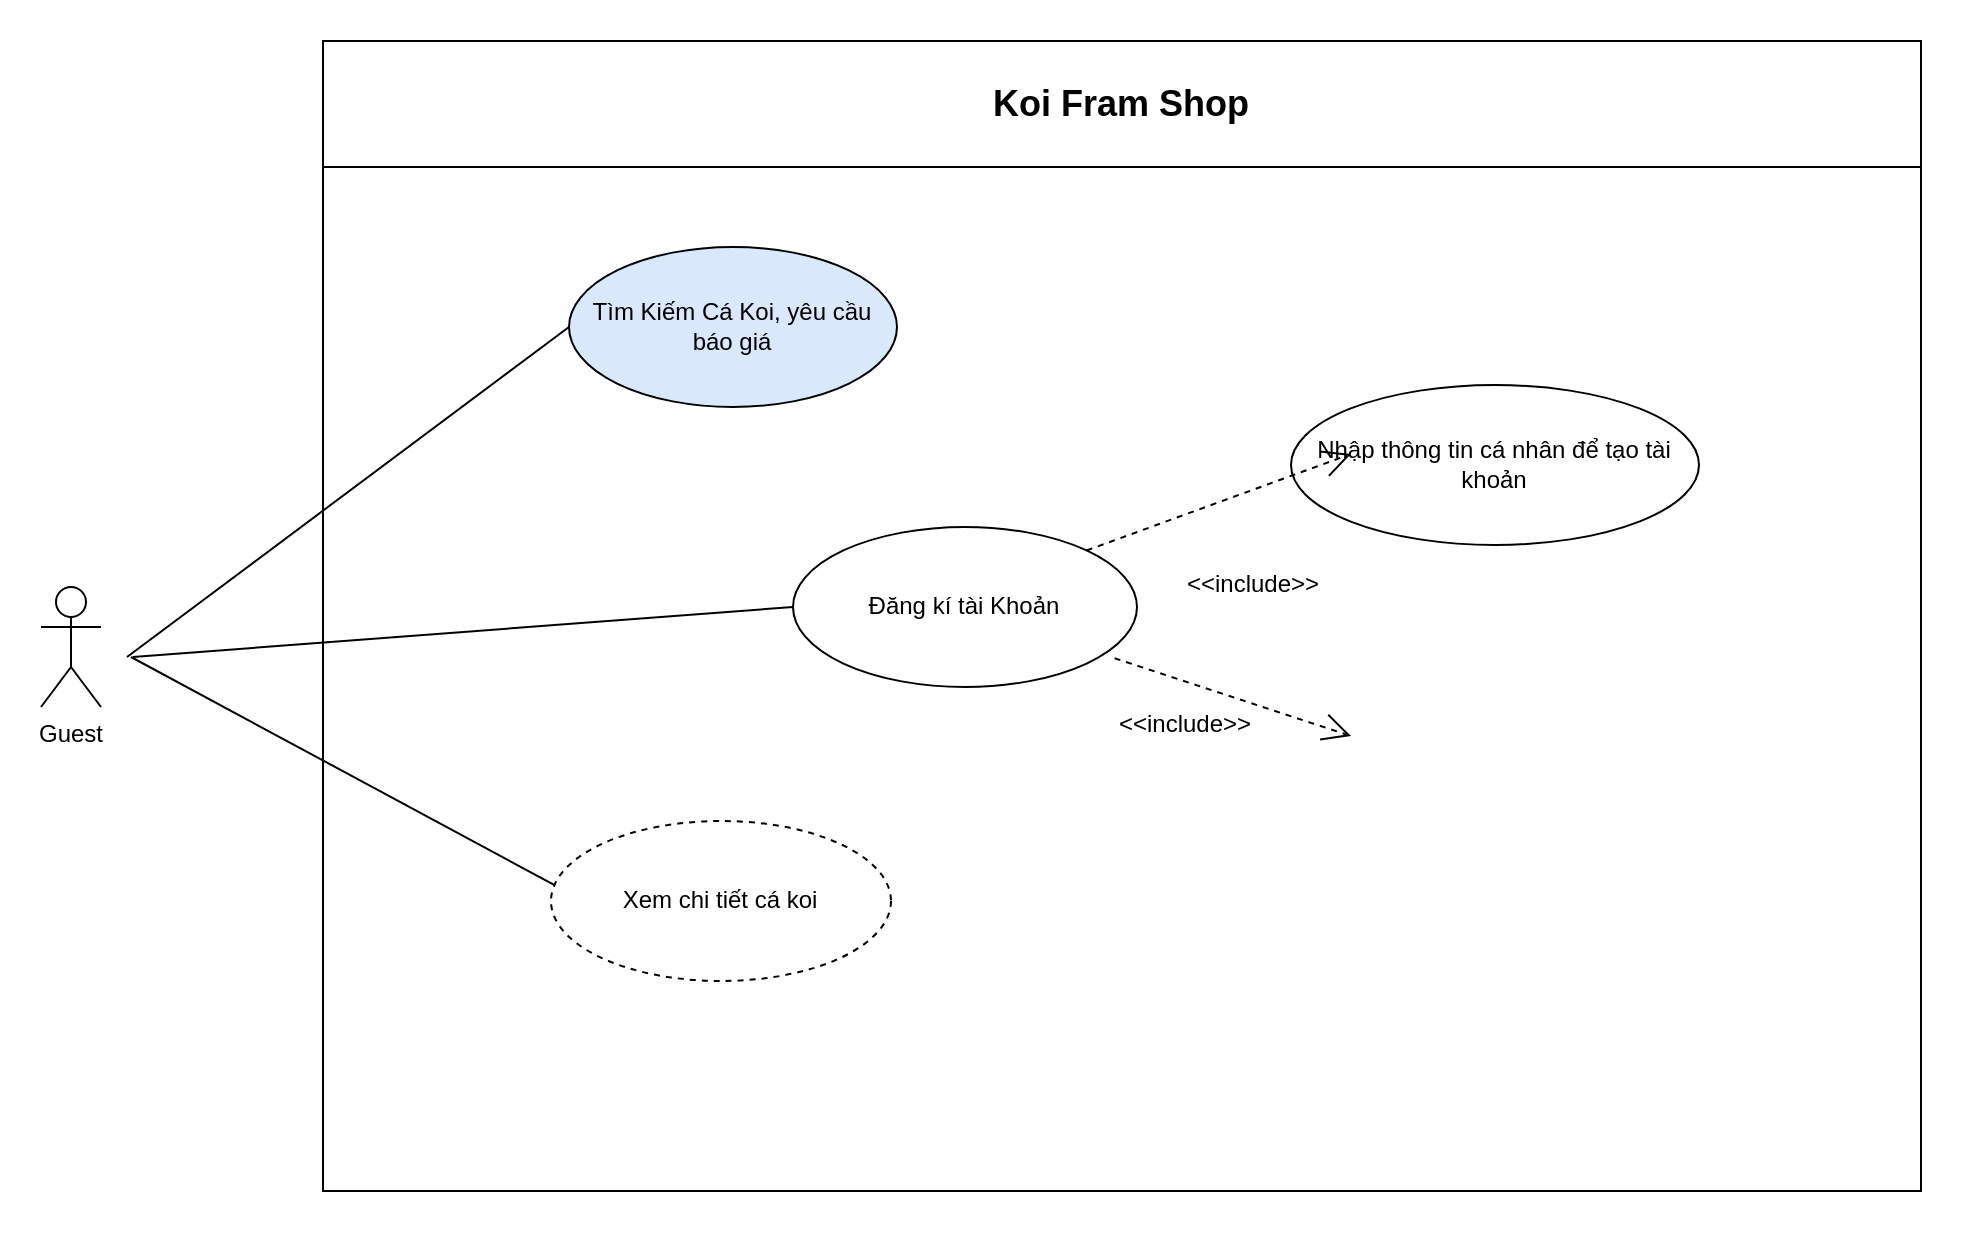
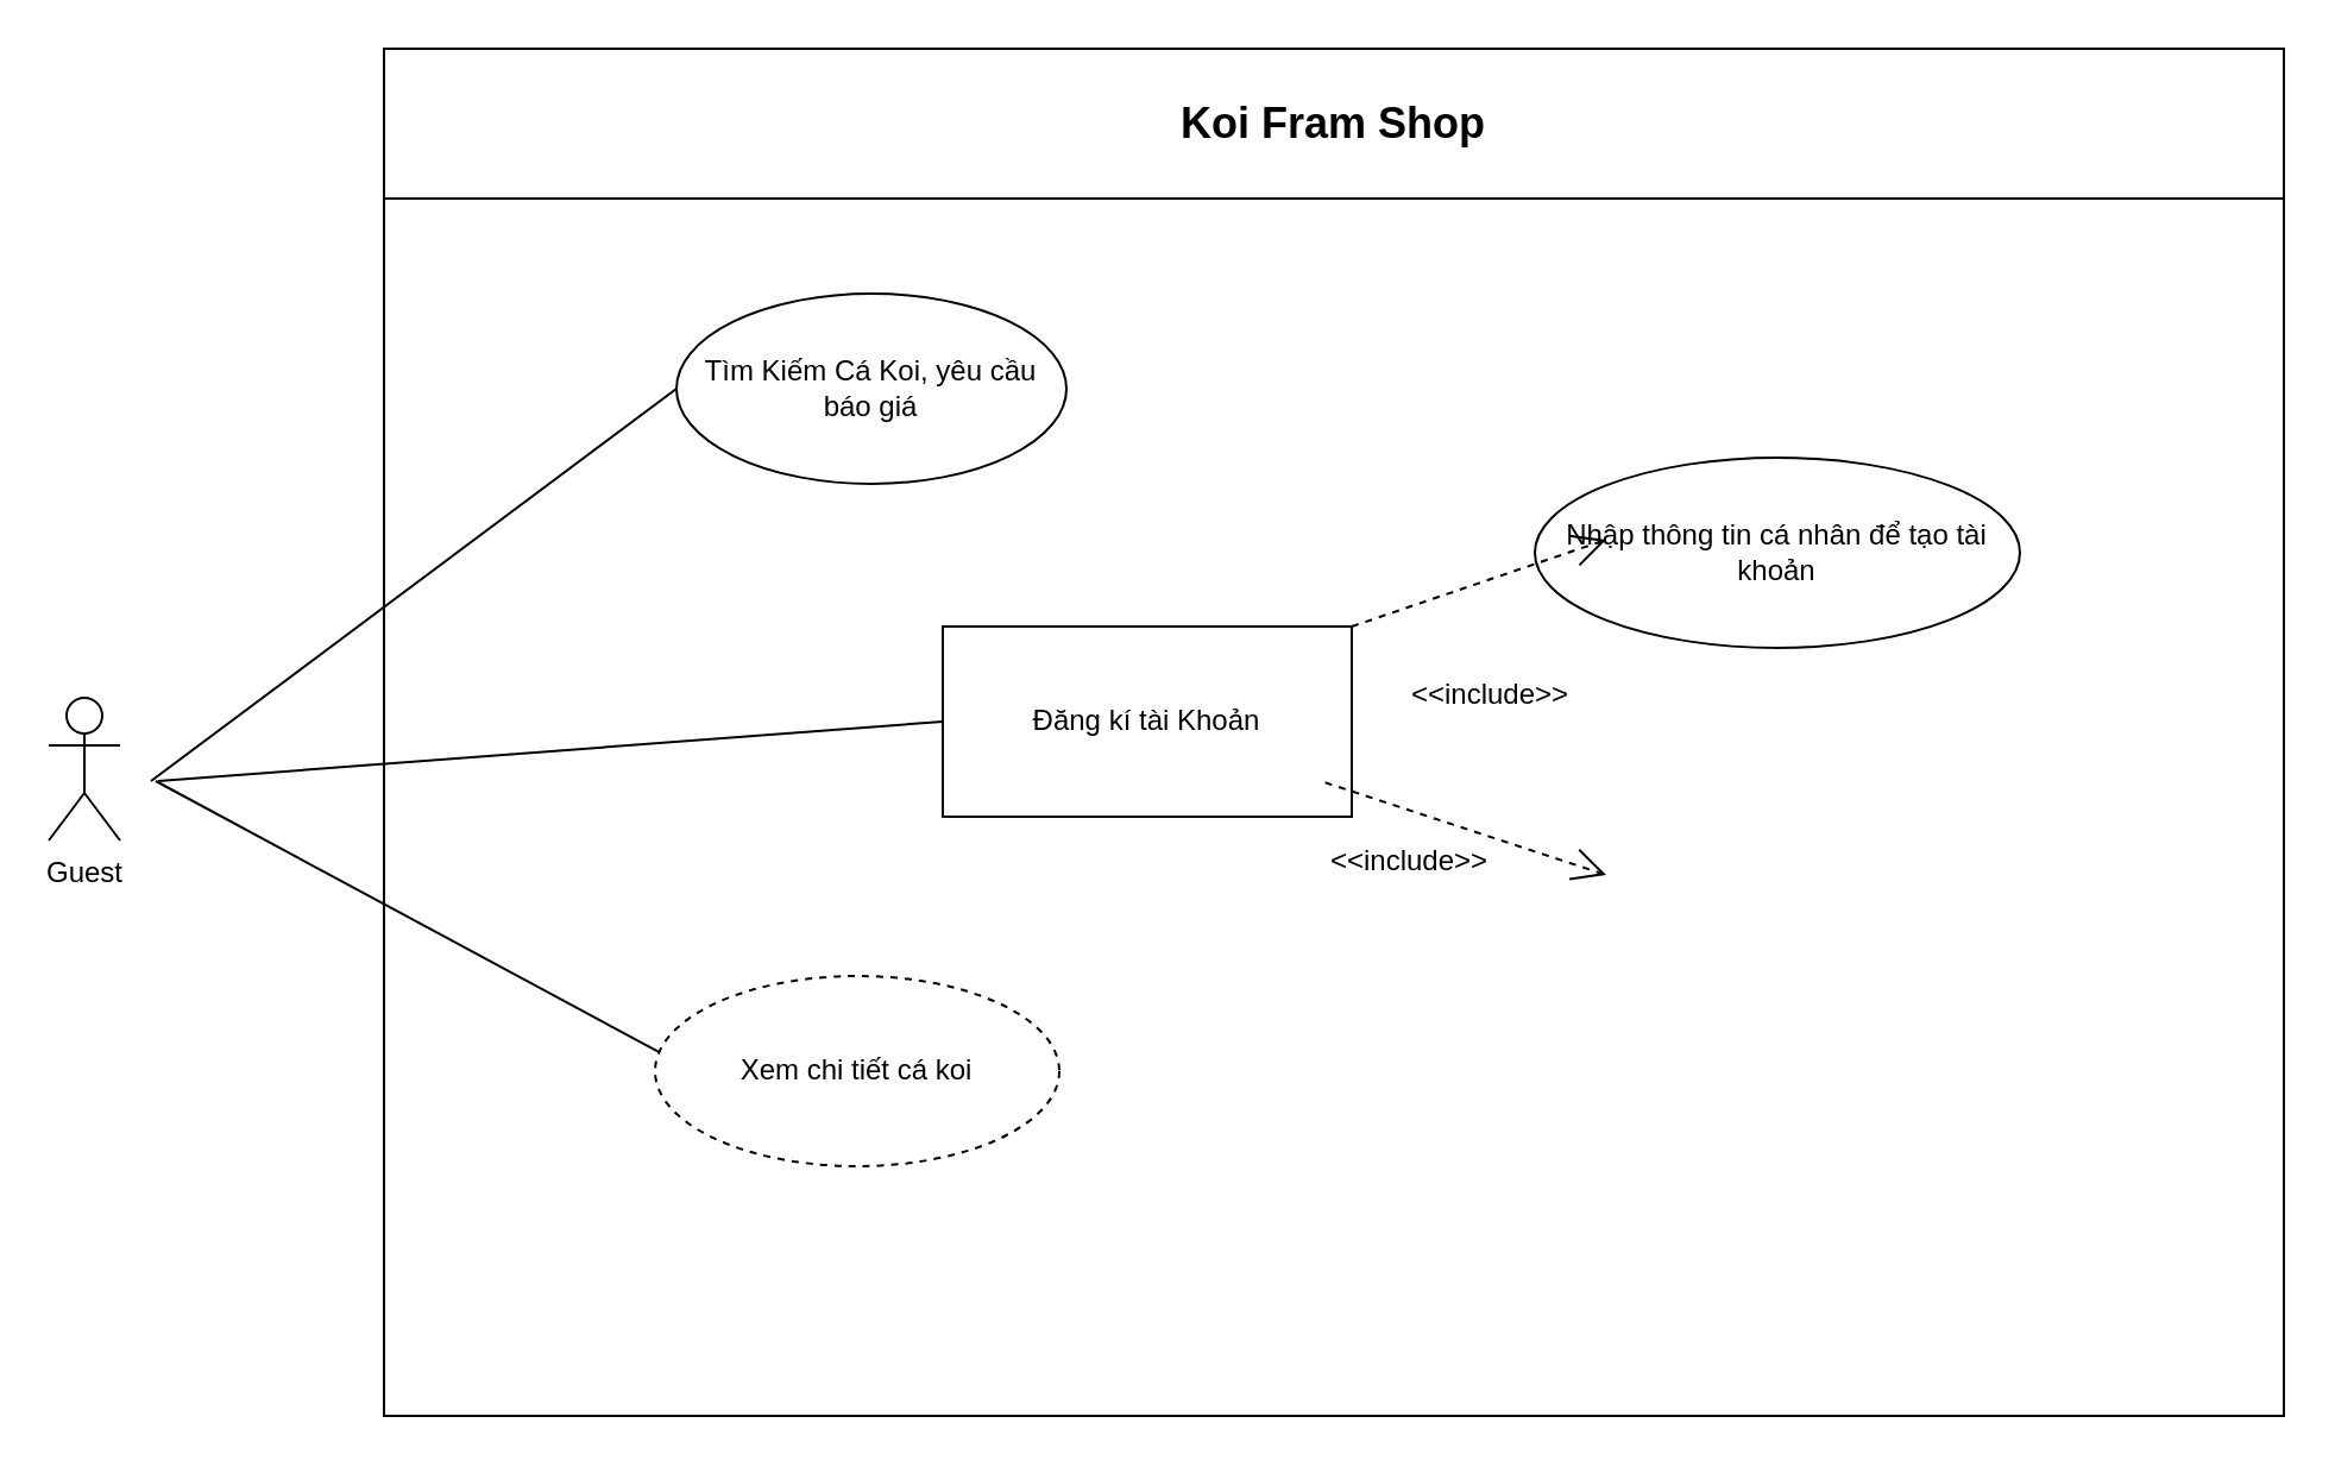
  <mxCell id="0" />
  <mxCell id="1" parent="0" />
  <mxCell id="2" value="&lt;font style=&quot;font-size: 18px;&quot;&gt;Koi Fram Shop&lt;/font&gt;" style="swimlane;whiteSpace=wrap;html=1;startSize=63;" vertex="1" parent="1"><mxGeometry x="161" y="20" width="799" height="575" as="geometry" /></mxCell>
- <mxCell id="3" value="Tìm Kiếm Cá Koi, yêu cầu báo giá" style="ellipse;whiteSpace=wrap;html=1;fillColor=#dae8fc;" vertex="1" parent="2"><mxGeometry x="123" y="103" width="164" height="80" as="geometry" /></mxCell>
- <mxCell id="4" value="Đăng kí tài Khoản" style="ellipse;whiteSpace=wrap;html=1;" vertex="1" parent="2"><mxGeometry x="235" y="243" width="172" height="80" as="geometry" /></mxCell>
+ <mxCell id="3" value="Tìm Kiếm Cá Koi, yêu cầu báo giá" style="ellipse;whiteSpace=wrap;html=1;" vertex="1" parent="2"><mxGeometry x="123" y="103" width="164" height="80" as="geometry" /></mxCell>
+ <mxCell id="4" value="Đăng kí tài Khoản" style="whiteSpace=wrap;html=1;rounded=0;" vertex="1" parent="2"><mxGeometry x="235" y="243" width="172" height="80" as="geometry" /></mxCell>
  <mxCell id="5" value="Xem chi tiết cá koi" style="ellipse;whiteSpace=wrap;html=1;dashed=1;" vertex="1" parent="2"><mxGeometry x="114" y="390" width="170" height="80" as="geometry" /></mxCell>
  <mxCell id="6" value="Nhập thông tin cá nhân để tạo tài khoản" style="ellipse;whiteSpace=wrap;html=1;" vertex="1" parent="2"><mxGeometry x="484" y="172" width="204" height="80" as="geometry" /></mxCell>
  <mxCell id="7" value="&amp;lt;&amp;lt;include&amp;gt;&amp;gt;" style="text;html=1;align=center;verticalAlign=middle;resizable=0;points=[];autosize=1;strokeColor=none;fillColor=none;" vertex="1" parent="2"><mxGeometry x="389" y="329" width="84" height="26" as="geometry" /></mxCell>
  <mxCell id="8" value="" style="endArrow=open;endSize=12;dashed=1;html=1;rounded=0;exitX=1;exitY=0;exitDx=0;exitDy=0;" edge="1" parent="2" source="4"><mxGeometry width="160" relative="1" as="geometry"><mxPoint x="354" y="206.5" as="sourcePoint" /><mxPoint x="514" y="206.5" as="targetPoint" /></mxGeometry></mxCell>
  <mxCell id="9" value="" style="endArrow=open;endSize=12;dashed=1;html=1;rounded=0;exitX=0.935;exitY=0.82;exitDx=0;exitDy=0;exitPerimeter=0;" edge="1" parent="2" source="4"><mxGeometry width="160" relative="1" as="geometry"><mxPoint x="354" y="347.5" as="sourcePoint" /><mxPoint x="514" y="347.5" as="targetPoint" /></mxGeometry></mxCell>
  <mxCell id="10" value="Guest" style="shape=umlActor;verticalLabelPosition=bottom;verticalAlign=top;html=1;outlineConnect=0;" vertex="1" parent="1"><mxGeometry x="20" y="293" width="30" height="60" as="geometry" /></mxCell>
  <mxCell id="11" value="" style="endArrow=none;html=1;rounded=0;entryX=0;entryY=0.5;entryDx=0;entryDy=0;" edge="1" parent="1" target="4"><mxGeometry width="50" height="50" relative="1" as="geometry"><mxPoint x="66" y="328" as="sourcePoint" /><mxPoint x="111" y="278" as="targetPoint" /></mxGeometry></mxCell>
  <mxCell id="12" value="" style="endArrow=none;html=1;rounded=0;entryX=0;entryY=0.5;entryDx=0;entryDy=0;" edge="1" parent="1" target="3"><mxGeometry width="50" height="50" relative="1" as="geometry"><mxPoint x="63" y="328" as="sourcePoint" /><mxPoint x="124" y="258" as="targetPoint" /></mxGeometry></mxCell>
  <mxCell id="13" value="" style="endArrow=none;html=1;rounded=0;entryX=0.012;entryY=0.403;entryDx=0;entryDy=0;entryPerimeter=0;" edge="1" parent="1" target="5"><mxGeometry width="50" height="50" relative="1" as="geometry"><mxPoint x="65" y="328" as="sourcePoint" /><mxPoint x="125" y="338" as="targetPoint" /></mxGeometry></mxCell>
  <mxCell id="14" value="&amp;lt;&amp;lt;include&amp;gt;&amp;gt;" style="text;html=1;align=center;verticalAlign=middle;resizable=0;points=[];autosize=1;strokeColor=none;fillColor=none;" vertex="1" parent="1"><mxGeometry x="584" y="279" width="84" height="26" as="geometry" /></mxCell>
